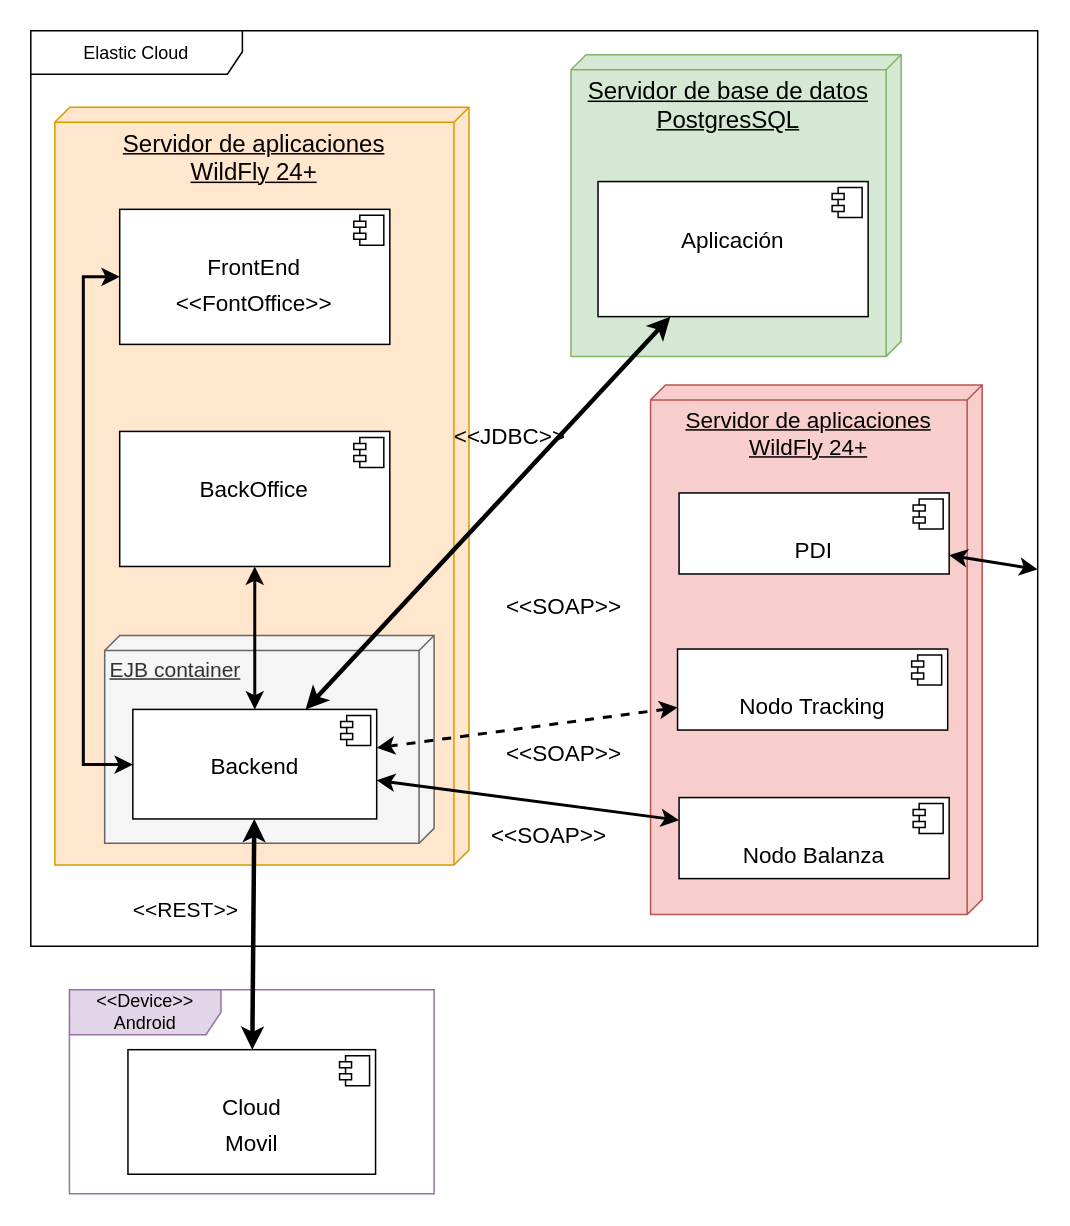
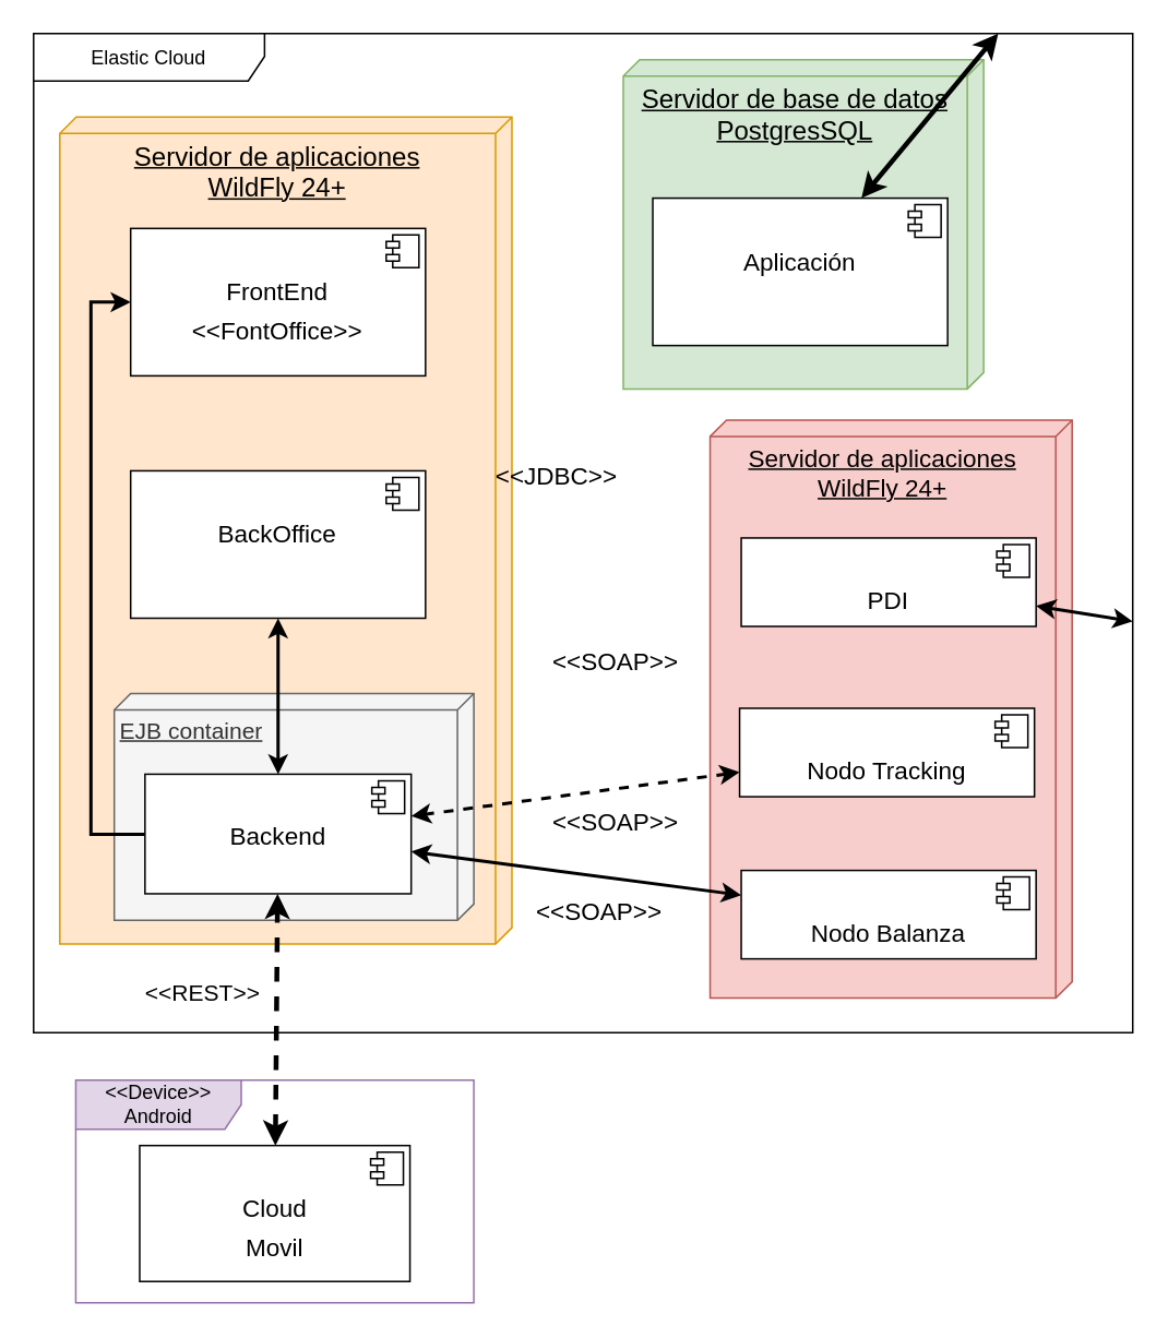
  <mxCell id="0" />
  <mxCell id="1" parent="0" />
  <mxCell id="2" value="&lt;font style=&quot;font-size: 16px;&quot;&gt;Servidor de aplicaciones&lt;br&gt;WildFly 24+&lt;/font&gt;" style="verticalAlign=top;align=center;spacingTop=8;spacingLeft=2;spacingRight=12;shape=cube;size=10;direction=south;fontStyle=4;html=1;whiteSpace=wrap;fillColor=#ffe6cc;strokeColor=#d79b00;" vertex="1" parent="1"><mxGeometry x="36" y="71" width="276" height="505" as="geometry" /></mxCell>
  <mxCell id="3" value="&lt;font style=&quot;font-size: 14px;&quot;&gt;EJB container&lt;/font&gt;" style="verticalAlign=top;align=left;spacingTop=8;spacingLeft=2;spacingRight=12;shape=cube;size=10;direction=south;fontStyle=4;html=1;whiteSpace=wrap;fillColor=#f5f5f5;fontColor=#333333;strokeColor=#666666;" vertex="1" parent="1"><mxGeometry x="69.25" y="423" width="219.5" height="138.5" as="geometry" /></mxCell>
  <mxCell id="4" value="Elastic Cloud" style="shape=umlFrame;whiteSpace=wrap;html=1;pointerEvents=0;width=141;height=29;swimlaneFillColor=none;" vertex="1" parent="1"><mxGeometry x="20" y="20" width="671" height="610" as="geometry" /></mxCell>
- <mxCell id="5" style="edgeStyle=orthogonalEdgeStyle;rounded=0;orthogonalLoop=1;jettySize=auto;html=1;strokeWidth=2;startArrow=classic;startFill=1;" edge="1" parent="1" source="6" target="8"><mxGeometry relative="1" as="geometry"><Array as="points"><mxPoint x="55" y="184" /><mxPoint x="55" y="509" /></Array></mxGeometry></mxCell>
+ <mxCell id="5" style="edgeStyle=orthogonalEdgeStyle;rounded=0;orthogonalLoop=1;jettySize=auto;html=1;strokeWidth=2;startArrow=classic;startFill=1;endArrow=none;" edge="1" parent="1" source="6" target="8"><mxGeometry relative="1" as="geometry"><Array as="points"><mxPoint x="55" y="184" /><mxPoint x="55" y="509" /></Array></mxGeometry></mxCell>
  <mxCell id="6" value="&lt;p style=&quot;margin: 6px 0px 0px; text-align: center; font-size: 15px;&quot;&gt;&lt;font style=&quot;font-size: 15px;&quot;&gt;&lt;br&gt;&lt;/font&gt;&lt;/p&gt;&lt;p style=&quot;margin: 6px 0px 0px; text-align: center; font-size: 15px;&quot;&gt;&lt;font style=&quot;font-size: 15px;&quot;&gt;FrontEnd&lt;/font&gt;&lt;/p&gt;&lt;p style=&quot;margin: 6px 0px 0px; text-align: center; font-size: 15px;&quot;&gt;&lt;font style=&quot;font-size: 15px;&quot;&gt;&amp;lt;&amp;lt;FontOffice&amp;gt;&amp;gt;&lt;/font&gt;&lt;/p&gt;" style="align=left;overflow=fill;html=1;dropTarget=0;whiteSpace=wrap;" vertex="1" parent="1"><mxGeometry x="79.25" y="139" width="180" height="90" as="geometry" /></mxCell>
  <mxCell id="7" value="" style="shape=component;jettyWidth=8;jettyHeight=4;" vertex="1" parent="6"><mxGeometry x="1" width="20" height="20" relative="1" as="geometry"><mxPoint x="-24" y="4" as="offset" /></mxGeometry></mxCell>
  <mxCell id="8" value="&lt;p style=&quot;margin: 6px 0px 0px; text-align: center; font-size: 15px;&quot;&gt;&lt;br&gt;&lt;/p&gt;&lt;p style=&quot;margin: 6px 0px 0px; text-align: center; font-size: 15px;&quot;&gt;Backend&lt;/p&gt;" style="align=left;overflow=fill;html=1;dropTarget=0;whiteSpace=wrap;" vertex="1" parent="1"><mxGeometry x="88" y="472.25" width="162.5" height="73" as="geometry" /></mxCell>
  <mxCell id="9" value="" style="shape=component;jettyWidth=8;jettyHeight=4;" vertex="1" parent="8"><mxGeometry x="1" width="20" height="20" relative="1" as="geometry"><mxPoint x="-24" y="4" as="offset" /></mxGeometry></mxCell>
  <mxCell id="10" style="rounded=0;orthogonalLoop=1;jettySize=auto;html=1;strokeWidth=2;startArrow=classic;startFill=1;" edge="1" parent="1" source="11" target="8"><mxGeometry relative="1" as="geometry" /></mxCell>
  <mxCell id="11" value="&lt;p style=&quot;margin: 6px 0px 0px; text-align: center; font-size: 15px;&quot;&gt;&lt;br&gt;&lt;/p&gt;&lt;p style=&quot;margin: 6px 0px 0px; text-align: center; font-size: 15px;&quot;&gt;BackOffice&lt;/p&gt;" style="align=left;overflow=fill;html=1;dropTarget=0;whiteSpace=wrap;" vertex="1" parent="1"><mxGeometry x="79.25" y="287" width="180" height="90" as="geometry" /></mxCell>
  <mxCell id="12" value="" style="shape=component;jettyWidth=8;jettyHeight=4;" vertex="1" parent="11"><mxGeometry x="1" width="20" height="20" relative="1" as="geometry"><mxPoint x="-24" y="4" as="offset" /></mxGeometry></mxCell>
  <mxCell id="13" value="&lt;div style=&quot;font-size: 16px;&quot;&gt;&lt;span style=&quot;background-color: initial;&quot;&gt;&lt;font style=&quot;font-size: 16px;&quot;&gt;Servidor de base de datos&lt;/font&gt;&lt;/span&gt;&lt;/div&gt;&lt;div style=&quot;font-size: 16px;&quot;&gt;&lt;span style=&quot;background-color: initial;&quot;&gt;&lt;font style=&quot;font-size: 16px;&quot;&gt;PostgresSQL&lt;/font&gt;&lt;/span&gt;&lt;/div&gt;" style="verticalAlign=top;align=center;spacingTop=8;spacingLeft=2;spacingRight=12;shape=cube;size=10;direction=south;fontStyle=4;html=1;whiteSpace=wrap;fillColor=#d5e8d4;strokeColor=#82b366;" vertex="1" parent="1"><mxGeometry x="380" y="36" width="220" height="201" as="geometry" /></mxCell>
- <mxCell id="14" style="rounded=0;orthogonalLoop=1;jettySize=auto;html=1;startArrow=classic;startFill=1;fontSize=16;strokeWidth=3;" edge="1" parent="1" source="15" target="8"><mxGeometry relative="1" as="geometry" /></mxCell>
+ <mxCell id="14" style="rounded=0;orthogonalLoop=1;jettySize=auto;html=1;startArrow=classic;startFill=1;fontSize=16;strokeWidth=3;" edge="1" parent="1" source="15" target="4"><mxGeometry relative="1" as="geometry" /></mxCell>
  <mxCell id="15" value="&lt;p style=&quot;margin: 6px 0px 0px; text-align: center; font-size: 15px;&quot;&gt;&lt;br&gt;&lt;/p&gt;&lt;p style=&quot;margin: 6px 0px 0px; text-align: center; font-size: 15px;&quot;&gt;Aplicación&lt;/p&gt;" style="align=left;overflow=fill;html=1;dropTarget=0;whiteSpace=wrap;" vertex="1" parent="1"><mxGeometry x="398" y="120.5" width="180" height="90" as="geometry" /></mxCell>
  <mxCell id="16" value="" style="shape=component;jettyWidth=8;jettyHeight=4;" vertex="1" parent="15"><mxGeometry x="1" width="20" height="20" relative="1" as="geometry"><mxPoint x="-24" y="4" as="offset" /></mxGeometry></mxCell>
  <mxCell id="17" value="&amp;lt;&amp;lt;JDBC&amp;gt;&amp;gt;" style="text;html=1;align=center;verticalAlign=middle;resizable=0;points=[];autosize=1;strokeColor=none;fillColor=none;fontSize=15;" vertex="1" parent="1"><mxGeometry x="293" y="275" width="92" height="30" as="geometry" /></mxCell>
  <mxCell id="18" value="&amp;lt;&amp;lt;Device&amp;gt;&amp;gt;&lt;br&gt;Android" style="shape=umlFrame;whiteSpace=wrap;html=1;pointerEvents=0;width=101;height=30;fillColor=#e1d5e7;strokeColor=#9673a6;" vertex="1" parent="1"><mxGeometry x="45.75" y="659" width="243" height="136" as="geometry" /></mxCell>
- <mxCell id="19" style="rounded=0;orthogonalLoop=1;jettySize=auto;html=1;strokeWidth=3;startArrow=classic;startFill=1;" edge="1" parent="1" source="21" target="8"><mxGeometry relative="1" as="geometry" /></mxCell>
+ <mxCell id="19" style="rounded=0;orthogonalLoop=1;jettySize=auto;html=1;strokeWidth=3;startArrow=classic;startFill=1;dashed=1;" edge="1" parent="1" source="21" target="8"><mxGeometry relative="1" as="geometry" /></mxCell>
  <mxCell id="20" value="&lt;font style=&quot;font-size: 14px;&quot;&gt;&amp;lt;&amp;lt;REST&amp;gt;&amp;gt;&lt;/font&gt;" style="edgeLabel;html=1;align=center;verticalAlign=middle;resizable=0;points=[];" connectable="0" vertex="1" parent="19"><mxGeometry x="-0.524" y="4" relative="1" as="geometry"><mxPoint x="-41" y="-56" as="offset" /></mxGeometry></mxCell>
  <mxCell id="21" value="&lt;p style=&quot;margin: 6px 0px 0px; text-align: center; font-size: 15px;&quot;&gt;&lt;font style=&quot;font-size: 15px;&quot;&gt;&lt;br&gt;&lt;/font&gt;&lt;/p&gt;&lt;p style=&quot;margin: 6px 0px 0px; text-align: center; font-size: 15px;&quot;&gt;&lt;font style=&quot;font-size: 15px;&quot;&gt;Cloud&lt;/font&gt;&lt;/p&gt;&lt;p style=&quot;margin: 6px 0px 0px; text-align: center; font-size: 15px;&quot;&gt;Movil&lt;/p&gt;" style="align=left;overflow=fill;html=1;dropTarget=0;whiteSpace=wrap;" vertex="1" parent="1"><mxGeometry x="84.75" y="699" width="165" height="83" as="geometry" /></mxCell>
  <mxCell id="22" value="" style="shape=component;jettyWidth=8;jettyHeight=4;" vertex="1" parent="21"><mxGeometry x="1" width="20" height="20" relative="1" as="geometry"><mxPoint x="-24" y="4" as="offset" /></mxGeometry></mxCell>
  <mxCell id="23" value="&lt;div style=&quot;font-size: 15px;&quot;&gt;&lt;span style=&quot;background-color: initial;&quot;&gt;&lt;font style=&quot;font-size: 15px;&quot;&gt;Servidor de aplicaciones&lt;/font&gt;&lt;/span&gt;&lt;/div&gt;&lt;div style=&quot;font-size: 15px;&quot;&gt;&lt;span style=&quot;background-color: initial;&quot;&gt;&lt;font style=&quot;font-size: 15px;&quot;&gt;WildFly 24+&lt;/font&gt;&lt;/span&gt;&lt;/div&gt;" style="verticalAlign=top;align=center;spacingTop=8;spacingLeft=2;spacingRight=12;shape=cube;size=10;direction=south;fontStyle=4;html=1;whiteSpace=wrap;fillColor=#f8cecc;strokeColor=#b85450;" vertex="1" parent="1"><mxGeometry x="433" y="256" width="221" height="353" as="geometry" /></mxCell>
  <mxCell id="24" style="rounded=0;orthogonalLoop=1;jettySize=auto;html=1;startArrow=classic;startFill=1;strokeWidth=2;" edge="1" parent="1" source="25" target="4"><mxGeometry relative="1" as="geometry" /></mxCell>
  <mxCell id="25" value="&lt;p style=&quot;margin: 6px 0px 0px; text-align: center; font-size: 15px;&quot;&gt;&lt;br&gt;&lt;/p&gt;&lt;p style=&quot;margin: 6px 0px 0px; text-align: center; font-size: 15px;&quot;&gt;PDI&lt;/p&gt;" style="align=left;overflow=fill;html=1;dropTarget=0;whiteSpace=wrap;" vertex="1" parent="1"><mxGeometry x="452" y="328" width="180" height="54" as="geometry" /></mxCell>
  <mxCell id="26" value="" style="shape=component;jettyWidth=8;jettyHeight=4;" vertex="1" parent="25"><mxGeometry x="1" width="20" height="20" relative="1" as="geometry"><mxPoint x="-24" y="4" as="offset" /></mxGeometry></mxCell>
  <mxCell id="27" style="rounded=0;orthogonalLoop=1;jettySize=auto;html=1;startArrow=classic;startFill=1;strokeWidth=2;dashed=1;" edge="1" parent="1" source="28" target="8"><mxGeometry relative="1" as="geometry" /></mxCell>
  <mxCell id="28" value="&lt;p style=&quot;margin: 6px 0px 0px; text-align: center; font-size: 15px;&quot;&gt;&lt;br&gt;&lt;/p&gt;&lt;p style=&quot;margin: 6px 0px 0px; text-align: center; font-size: 15px;&quot;&gt;Nodo Tracking&lt;/p&gt;" style="align=left;overflow=fill;html=1;dropTarget=0;whiteSpace=wrap;" vertex="1" parent="1"><mxGeometry x="451" y="432" width="180" height="54" as="geometry" /></mxCell>
  <mxCell id="29" value="" style="shape=component;jettyWidth=8;jettyHeight=4;" vertex="1" parent="28"><mxGeometry x="1" width="20" height="20" relative="1" as="geometry"><mxPoint x="-24" y="4" as="offset" /></mxGeometry></mxCell>
  <mxCell id="30" style="rounded=0;orthogonalLoop=1;jettySize=auto;html=1;startArrow=classic;startFill=1;strokeWidth=2;" edge="1" parent="1" source="31" target="8"><mxGeometry relative="1" as="geometry" /></mxCell>
  <mxCell id="31" value="&lt;p style=&quot;margin: 6px 0px 0px; text-align: center; font-size: 15px;&quot;&gt;&lt;br&gt;&lt;/p&gt;&lt;p style=&quot;margin: 6px 0px 0px; text-align: center; font-size: 15px;&quot;&gt;Nodo Balanza&lt;/p&gt;" style="align=left;overflow=fill;html=1;dropTarget=0;whiteSpace=wrap;" vertex="1" parent="1"><mxGeometry x="452" y="531" width="180" height="54" as="geometry" /></mxCell>
  <mxCell id="32" value="" style="shape=component;jettyWidth=8;jettyHeight=4;" vertex="1" parent="31"><mxGeometry x="1" width="20" height="20" relative="1" as="geometry"><mxPoint x="-24" y="4" as="offset" /></mxGeometry></mxCell>
  <mxCell id="33" value="&amp;lt;&amp;lt;SOAP&amp;gt;&amp;gt;" style="text;html=1;align=center;verticalAlign=middle;resizable=0;points=[];autosize=1;strokeColor=none;fillColor=none;fontSize=15;" vertex="1" parent="1"><mxGeometry x="317" y="541" width="95" height="30" as="geometry" /></mxCell>
  <mxCell id="34" value="&amp;lt;&amp;lt;SOAP&amp;gt;&amp;gt;" style="text;html=1;align=center;verticalAlign=middle;resizable=0;points=[];autosize=1;strokeColor=none;fillColor=none;fontSize=15;" vertex="1" parent="1"><mxGeometry x="327" y="486" width="95" height="30" as="geometry" /></mxCell>
  <mxCell id="35" value="&amp;lt;&amp;lt;SOAP&amp;gt;&amp;gt;" style="text;html=1;align=center;verticalAlign=middle;resizable=0;points=[];autosize=1;strokeColor=none;fillColor=none;fontSize=15;" vertex="1" parent="1"><mxGeometry x="327" y="388" width="95" height="30" as="geometry" /></mxCell>
